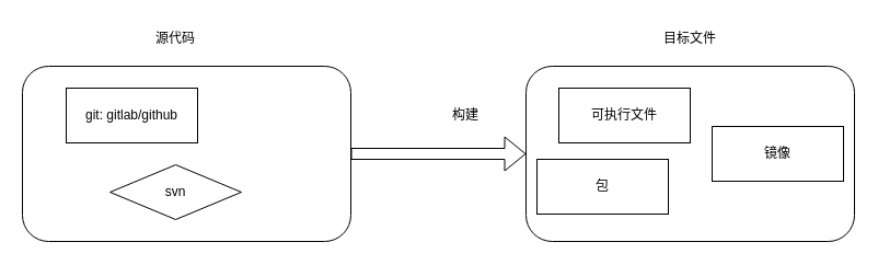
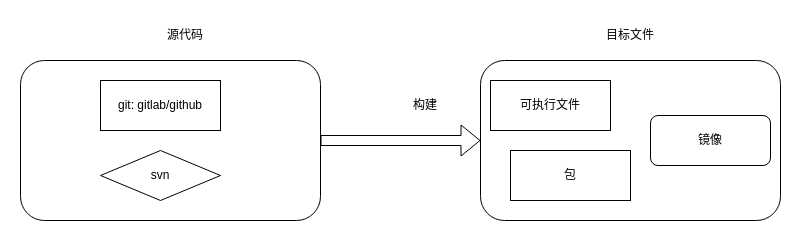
  <mxCell id="0" />
  <mxCell id="1" parent="0" />
  <mxCell id="2" style="edgeStyle=none;shape=flexArrow;html=1;exitX=1;exitY=0.5;exitDx=0;exitDy=0;entryX=0;entryY=0.5;entryDx=0;entryDy=0;" edge="1" parent="1" source="3" target="5"><mxGeometry relative="1" as="geometry" /></mxCell>
  <mxCell id="3" value="" style="rounded=1;whiteSpace=wrap;html=1;" vertex="1" parent="1"><mxGeometry x="20" y="60" width="300" height="160" as="geometry" /></mxCell>
- <mxCell id="4" value="源代码" style="text;html=1;strokeColor=none;fillColor=none;align=center;verticalAlign=middle;whiteSpace=wrap;rounded=0;" vertex="1" parent="1"><mxGeometry x="130" y="20" width="60" height="30" as="geometry" /></mxCell>
+ <mxCell id="4" value="源代码" style="text;html=1;strokeColor=none;fillColor=none;align=center;verticalAlign=middle;whiteSpace=wrap;rounded=0;" vertex="1" parent="1"><mxGeometry x="155" y="20" width="60" height="30" as="geometry" /></mxCell>
  <mxCell id="5" value="" style="rounded=1;whiteSpace=wrap;html=1;" vertex="1" parent="1"><mxGeometry x="480" y="60" width="300" height="160" as="geometry" /></mxCell>
  <mxCell id="6" value="目标文件" style="text;html=1;strokeColor=none;fillColor=none;align=center;verticalAlign=middle;whiteSpace=wrap;rounded=0;" vertex="1" parent="1"><mxGeometry x="600" y="20" width="60" height="30" as="geometry" /></mxCell>
- <mxCell id="7" value="git: gitlab/github" style="rounded=0;whiteSpace=wrap;html=1;" vertex="1" parent="1"><mxGeometry x="60" y="80" width="120" height="50" as="geometry" /></mxCell>
+ <mxCell id="7" value="git: gitlab/github" style="rounded=0;whiteSpace=wrap;html=1;" vertex="1" parent="1"><mxGeometry x="100" y="80" width="120" height="50" as="geometry" /></mxCell>
  <mxCell id="8" value="svn" style="rhombus;whiteSpace=wrap;html=1;" vertex="1" parent="1"><mxGeometry x="100" y="150" width="120" height="50" as="geometry" /></mxCell>
- <mxCell id="9" value="镜像" style="rounded=0;whiteSpace=wrap;html=1;" vertex="1" parent="1"><mxGeometry x="650" y="115" width="120" height="50" as="geometry" /></mxCell>
+ <mxCell id="9" value="镜像" style="whiteSpace=wrap;html=1;rounded=1;" vertex="1" parent="1"><mxGeometry x="650" y="115" width="120" height="50" as="geometry" /></mxCell>
  <mxCell id="10" value="构建" style="text;html=1;strokeColor=none;fillColor=none;align=center;verticalAlign=middle;whiteSpace=wrap;rounded=0;" vertex="1" parent="1"><mxGeometry x="395" y="90" width="60" height="30" as="geometry" /></mxCell>
- <mxCell id="11" value="可执行文件" style="rounded=0;whiteSpace=wrap;html=1;" vertex="1" parent="1"><mxGeometry x="510" y="80" width="120" height="50" as="geometry" /></mxCell>
- <mxCell id="12" value="包" style="rounded=0;whiteSpace=wrap;html=1;" vertex="1" parent="1"><mxGeometry x="490" y="145" width="120" height="50" as="geometry" /></mxCell>
+ <mxCell id="11" value="可执行文件" style="rounded=0;whiteSpace=wrap;html=1;" vertex="1" parent="1"><mxGeometry x="490" y="80" width="120" height="50" as="geometry" /></mxCell>
+ <mxCell id="12" value="包" style="rounded=0;whiteSpace=wrap;html=1;" vertex="1" parent="1"><mxGeometry x="510" y="150" width="120" height="50" as="geometry" /></mxCell>
